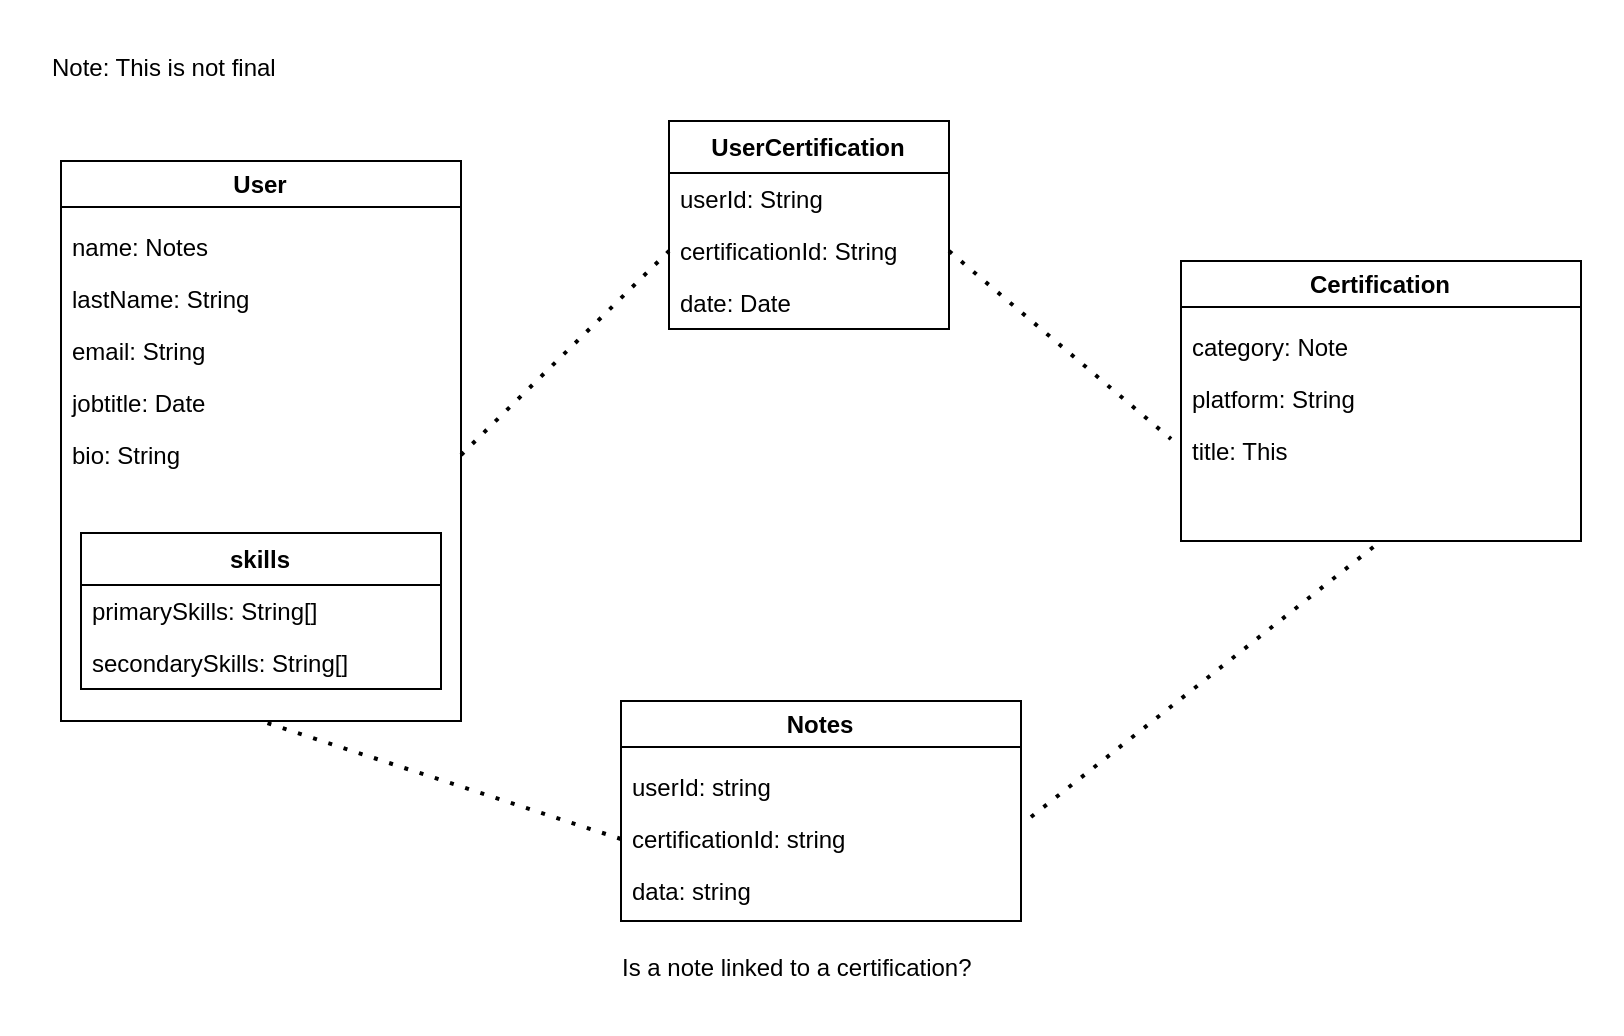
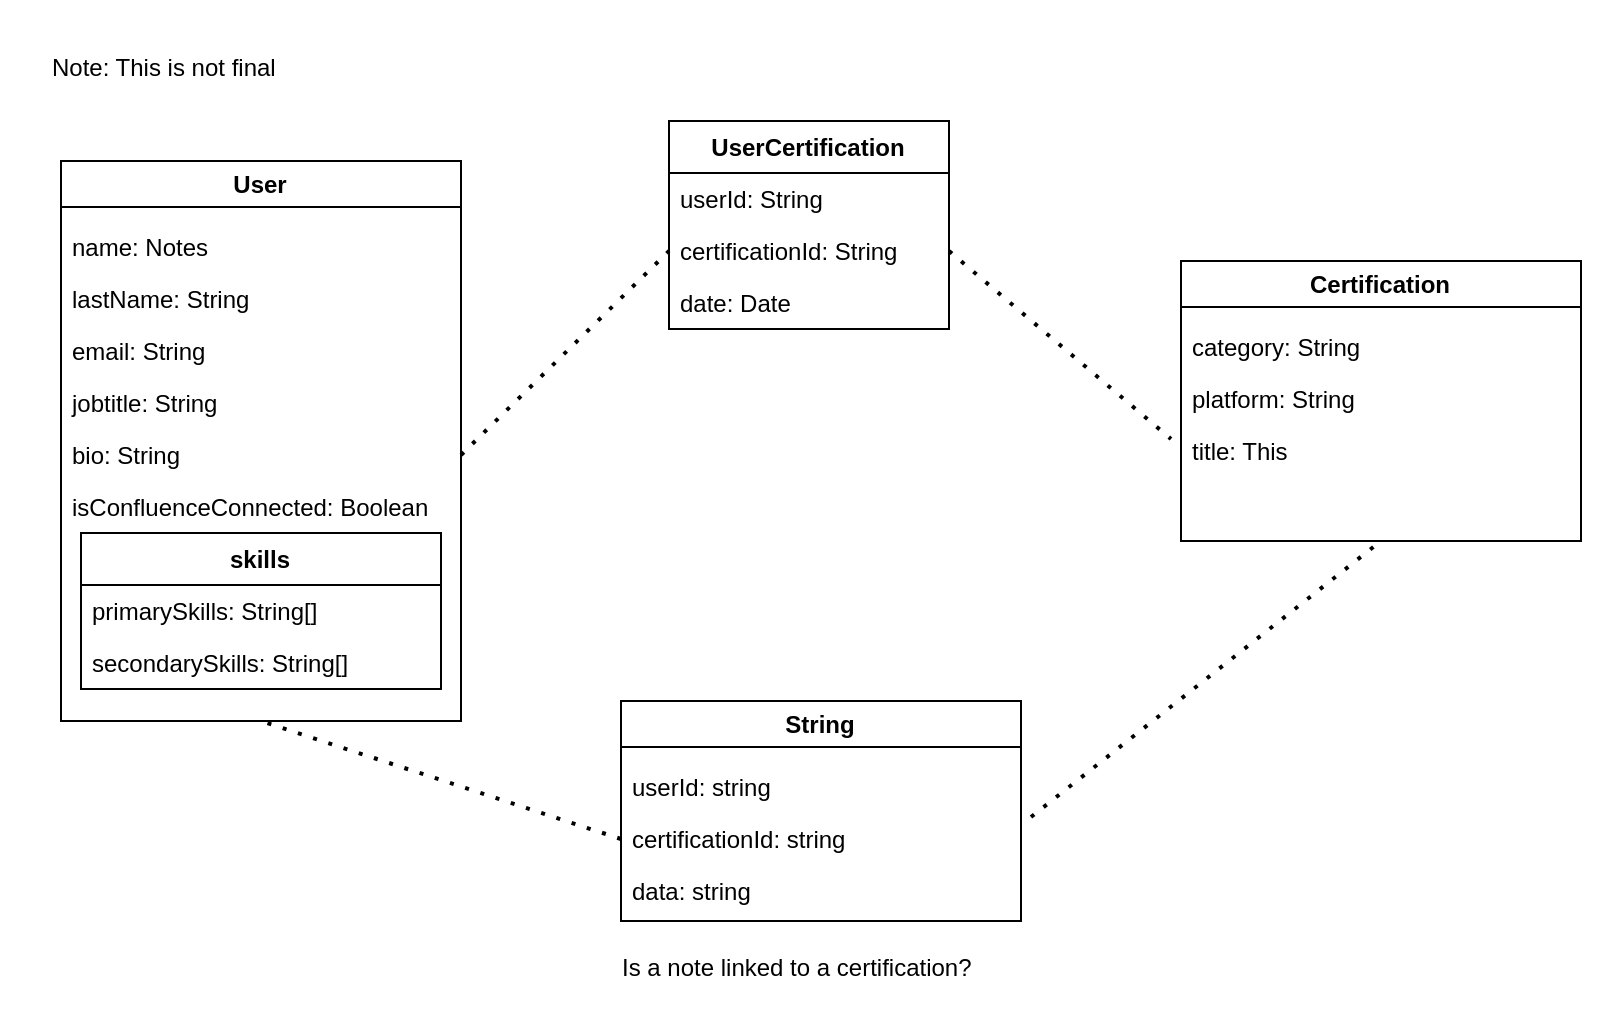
  <mxCell id="0" />
  <mxCell id="1" parent="0" />
  <mxCell id="2" value="User" style="swimlane;" vertex="1" parent="1"><mxGeometry x="30" y="80" width="200" height="280" as="geometry"><mxRectangle x="40" y="60" width="130" height="23" as="alternateBounds" /></mxGeometry></mxCell>
  <mxCell id="3" value="name: Notes" style="text;strokeColor=none;fillColor=none;align=left;verticalAlign=top;spacingLeft=4;spacingRight=4;overflow=hidden;rotatable=0;points=[[0,0.5],[1,0.5]];portConstraint=eastwest;" vertex="1" parent="2"><mxGeometry y="30" width="200" height="26" as="geometry" /></mxCell>
  <mxCell id="4" value="lastName: String" style="text;strokeColor=none;fillColor=none;align=left;verticalAlign=top;spacingLeft=4;spacingRight=4;overflow=hidden;rotatable=0;points=[[0,0.5],[1,0.5]];portConstraint=eastwest;" vertex="1" parent="2"><mxGeometry y="56" width="200" height="26" as="geometry" /></mxCell>
  <mxCell id="5" value="email: String" style="text;strokeColor=none;fillColor=none;align=left;verticalAlign=top;spacingLeft=4;spacingRight=4;overflow=hidden;rotatable=0;points=[[0,0.5],[1,0.5]];portConstraint=eastwest;" vertex="1" parent="2"><mxGeometry y="82" width="200" height="26" as="geometry" /></mxCell>
  <mxCell id="6" value="bio: String" style="text;strokeColor=none;fillColor=none;align=left;verticalAlign=top;spacingLeft=4;spacingRight=4;overflow=hidden;rotatable=0;points=[[0,0.5],[1,0.5]];portConstraint=eastwest;" vertex="1" parent="2"><mxGeometry y="134" width="200" height="26" as="geometry" /></mxCell>
  <mxCell id="7" value="skills" style="swimlane;fontStyle=1;childLayout=stackLayout;horizontal=1;startSize=26;horizontalStack=0;resizeParent=1;resizeParentMax=0;resizeLast=0;collapsible=1;marginBottom=0;" vertex="1" parent="2"><mxGeometry x="10" y="186" width="180" height="78" as="geometry" /></mxCell>
  <mxCell id="8" value="primarySkills: String[]" style="text;strokeColor=none;fillColor=none;align=left;verticalAlign=top;spacingLeft=4;spacingRight=4;overflow=hidden;rotatable=0;points=[[0,0.5],[1,0.5]];portConstraint=eastwest;" vertex="1" parent="7"><mxGeometry y="26" width="180" height="26" as="geometry" /></mxCell>
  <mxCell id="9" value="secondarySkills: String[]" style="text;strokeColor=none;fillColor=none;align=left;verticalAlign=top;spacingLeft=4;spacingRight=4;overflow=hidden;rotatable=0;points=[[0,0.5],[1,0.5]];portConstraint=eastwest;" vertex="1" parent="7"><mxGeometry y="52" width="180" height="26" as="geometry" /></mxCell>
- <mxCell id="10" value="jobtitle: Date" style="text;strokeColor=none;fillColor=none;align=left;verticalAlign=top;spacingLeft=4;spacingRight=4;overflow=hidden;rotatable=0;points=[[0,0.5],[1,0.5]];portConstraint=eastwest;" vertex="1" parent="2"><mxGeometry y="108" width="200" height="26" as="geometry" /></mxCell>
- <mxCell id="12" value="Notes" style="swimlane;" vertex="1" parent="1"><mxGeometry x="310" y="350" width="200" height="110" as="geometry"><mxRectangle x="40" y="60" width="130" height="23" as="alternateBounds" /></mxGeometry></mxCell>
+ <mxCell id="10" value="jobtitle: String" style="text;strokeColor=none;fillColor=none;align=left;verticalAlign=top;spacingLeft=4;spacingRight=4;overflow=hidden;rotatable=0;points=[[0,0.5],[1,0.5]];portConstraint=eastwest;" vertex="1" parent="2"><mxGeometry y="108" width="200" height="26" as="geometry" /></mxCell>
+ <mxCell id="11" value="isConfluenceConnected: Boolean" style="text;strokeColor=none;fillColor=none;align=left;verticalAlign=top;spacingLeft=4;spacingRight=4;overflow=hidden;rotatable=0;points=[[0,0.5],[1,0.5]];portConstraint=eastwest;" vertex="1" parent="2"><mxGeometry y="160" width="200" height="26" as="geometry" /></mxCell>
+ <mxCell id="12" value="String" style="swimlane;" vertex="1" parent="1"><mxGeometry x="310" y="350" width="200" height="110" as="geometry"><mxRectangle x="40" y="60" width="130" height="23" as="alternateBounds" /></mxGeometry></mxCell>
  <mxCell id="13" value="userId: string" style="text;strokeColor=none;fillColor=none;align=left;verticalAlign=top;spacingLeft=4;spacingRight=4;overflow=hidden;rotatable=0;points=[[0,0.5],[1,0.5]];portConstraint=eastwest;" vertex="1" parent="12"><mxGeometry y="30" width="200" height="26" as="geometry" /></mxCell>
  <mxCell id="14" value="certificationId: string" style="text;strokeColor=none;fillColor=none;align=left;verticalAlign=top;spacingLeft=4;spacingRight=4;overflow=hidden;rotatable=0;points=[[0,0.5],[1,0.5]];portConstraint=eastwest;" vertex="1" parent="12"><mxGeometry y="56" width="200" height="26" as="geometry" /></mxCell>
  <mxCell id="15" value="data: string" style="text;strokeColor=none;fillColor=none;align=left;verticalAlign=top;spacingLeft=4;spacingRight=4;overflow=hidden;rotatable=0;points=[[0,0.5],[1,0.5]];portConstraint=eastwest;" vertex="1" parent="12"><mxGeometry y="82" width="200" height="26" as="geometry" /></mxCell>
  <mxCell id="16" value="Certification" style="swimlane;" vertex="1" parent="1"><mxGeometry x="590" y="130" width="200" height="140" as="geometry"><mxRectangle x="40" y="60" width="130" height="23" as="alternateBounds" /></mxGeometry></mxCell>
- <mxCell id="17" value="category: Note" style="text;strokeColor=none;fillColor=none;align=left;verticalAlign=top;spacingLeft=4;spacingRight=4;overflow=hidden;rotatable=0;points=[[0,0.5],[1,0.5]];portConstraint=eastwest;" vertex="1" parent="16"><mxGeometry y="30" width="200" height="26" as="geometry" /></mxCell>
+ <mxCell id="17" value="category: String" style="text;strokeColor=none;fillColor=none;align=left;verticalAlign=top;spacingLeft=4;spacingRight=4;overflow=hidden;rotatable=0;points=[[0,0.5],[1,0.5]];portConstraint=eastwest;" vertex="1" parent="16"><mxGeometry y="30" width="200" height="26" as="geometry" /></mxCell>
  <mxCell id="18" value="platform: String" style="text;strokeColor=none;fillColor=none;align=left;verticalAlign=top;spacingLeft=4;spacingRight=4;overflow=hidden;rotatable=0;points=[[0,0.5],[1,0.5]];portConstraint=eastwest;" vertex="1" parent="16"><mxGeometry y="56" width="200" height="26" as="geometry" /></mxCell>
  <mxCell id="19" value="title: This&#10;" style="text;strokeColor=none;fillColor=none;align=left;verticalAlign=top;spacingLeft=4;spacingRight=4;overflow=hidden;rotatable=0;points=[[0,0.5],[1,0.5]];portConstraint=eastwest;" vertex="1" parent="16"><mxGeometry y="82" width="200" height="26" as="geometry" /></mxCell>
  <mxCell id="20" value="" style="endArrow=none;dashed=1;html=1;dashPattern=1 3;strokeWidth=2;exitX=1;exitY=0.5;exitDx=0;exitDy=0;entryX=0;entryY=0.5;entryDx=0;entryDy=0;" edge="1" parent="1" source="6" target="25"><mxGeometry width="50" height="50" relative="1" as="geometry"><mxPoint x="260" y="180" as="sourcePoint" /><mxPoint x="310" y="130" as="targetPoint" /></mxGeometry></mxCell>
  <mxCell id="21" value="" style="endArrow=none;dashed=1;html=1;dashPattern=1 3;strokeWidth=2;entryX=0.5;entryY=1;entryDx=0;entryDy=0;exitX=0;exitY=0.5;exitDx=0;exitDy=0;" edge="1" parent="1" source="14" target="2"><mxGeometry width="50" height="50" relative="1" as="geometry"><mxPoint x="310" y="520" as="sourcePoint" /><mxPoint x="160" y="420" as="targetPoint" /></mxGeometry></mxCell>
  <mxCell id="22" value="" style="endArrow=none;dashed=1;html=1;dashPattern=1 3;strokeWidth=2;entryX=0.5;entryY=1;entryDx=0;entryDy=0;exitX=1.025;exitY=0.077;exitDx=0;exitDy=0;exitPerimeter=0;" edge="1" parent="1" source="14" target="16"><mxGeometry width="50" height="50" relative="1" as="geometry"><mxPoint x="400" y="480" as="sourcePoint" /><mxPoint x="450" y="430" as="targetPoint" /></mxGeometry></mxCell>
  <mxCell id="23" value="UserCertification" style="swimlane;fontStyle=1;childLayout=stackLayout;horizontal=1;startSize=26;horizontalStack=0;resizeParent=1;resizeParentMax=0;resizeLast=0;collapsible=1;marginBottom=0;" vertex="1" parent="1"><mxGeometry x="334" y="60" width="140" height="104" as="geometry" /></mxCell>
  <mxCell id="24" value="userId: String" style="text;strokeColor=none;fillColor=none;align=left;verticalAlign=top;spacingLeft=4;spacingRight=4;overflow=hidden;rotatable=0;points=[[0,0.5],[1,0.5]];portConstraint=eastwest;" vertex="1" parent="23"><mxGeometry y="26" width="140" height="26" as="geometry" /></mxCell>
  <mxCell id="25" value="certificationId: String" style="text;strokeColor=none;fillColor=none;align=left;verticalAlign=top;spacingLeft=4;spacingRight=4;overflow=hidden;rotatable=0;points=[[0,0.5],[1,0.5]];portConstraint=eastwest;" vertex="1" parent="23"><mxGeometry y="52" width="140" height="26" as="geometry" /></mxCell>
  <mxCell id="26" value="date: Date" style="text;strokeColor=none;fillColor=none;align=left;verticalAlign=top;spacingLeft=4;spacingRight=4;overflow=hidden;rotatable=0;points=[[0,0.5],[1,0.5]];portConstraint=eastwest;" vertex="1" parent="23"><mxGeometry y="78" width="140" height="26" as="geometry" /></mxCell>
  <mxCell id="27" value="" style="endArrow=none;dashed=1;html=1;dashPattern=1 3;strokeWidth=2;exitX=1;exitY=0.5;exitDx=0;exitDy=0;entryX=-0.025;entryY=0.269;entryDx=0;entryDy=0;entryPerimeter=0;" edge="1" parent="1" source="25" target="19"><mxGeometry width="50" height="50" relative="1" as="geometry"><mxPoint x="380" y="302" as="sourcePoint" /><mxPoint x="484" y="200" as="targetPoint" /></mxGeometry></mxCell>
  <mxCell id="28" value="Note: This is not final" style="text;strokeColor=none;fillColor=none;align=left;verticalAlign=top;spacingLeft=4;spacingRight=4;overflow=hidden;rotatable=0;points=[[0,0.5],[1,0.5]];portConstraint=eastwest;" vertex="1" parent="1"><mxGeometry x="20" y="20" width="170" height="26" as="geometry" /></mxCell>
  <mxCell id="29" value="Is a note linked to a certification?" style="text;strokeColor=none;fillColor=none;align=left;verticalAlign=top;spacingLeft=4;spacingRight=4;overflow=hidden;rotatable=0;points=[[0,0.5],[1,0.5]];portConstraint=eastwest;" vertex="1" parent="1"><mxGeometry x="305" y="470" width="200" height="26" as="geometry" /></mxCell>
